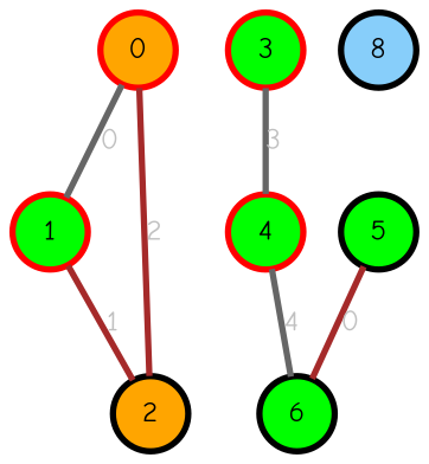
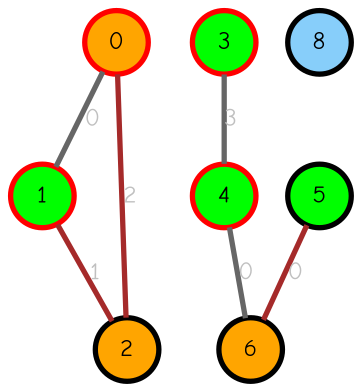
  graph {
    fixedsize=true
    fontname="Comic Neue"
    splines=true
    node [color=red fillcolor=green fontname="Comic Neue" penwidth=3 shape=circle style=filled]
    edge [color=gray40 fontcolor=grey fontname="Comic Neue" penwidth=3 style=bold]
    0 [fillcolor=orange]
    1
    2 [color=black fillcolor=orange]
    3
    4
-   6 [color=black]
+   6 [color=black fillcolor=orange]
    5 [color=black]
    8 [color=black fillcolor=lightskyblue]
    0 -- 1 [label=0]
    0 -- 2 [color=brown label=2 style=solid]
    1 -- 2 [color=brown label=1]
    3 -- 4 [label=3 style=solid]
-   4 -- 6 [label=4]
+   4 -- 6 [label=0]
    5 -- 6 [color=brown label=0 style=solid]
  }
